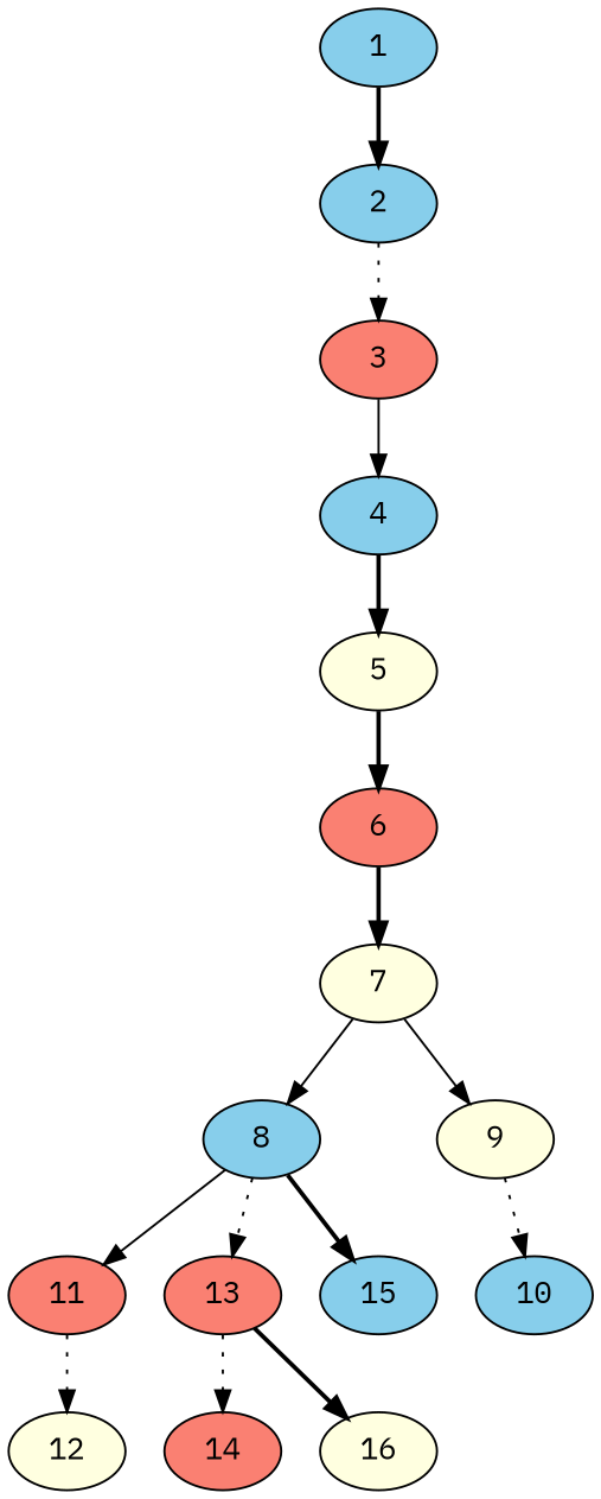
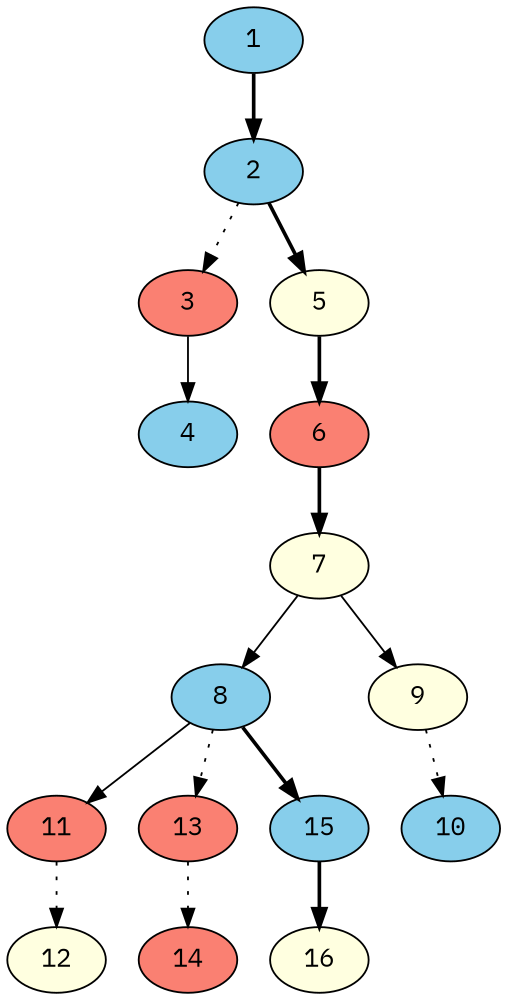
  digraph {
    fontname="IBM Plex Mono"
    node [fillcolor=skyblue fontname="IBM Plex Mono" style=filled type=Algorithm]
    edge [fontname="IBM Plex Mono" style=bold]
    1 [node_id=ProducerA original_id=n0]
    2 [node_id=A original_id=n1 type=DataObject]
    3 [fillcolor=salmon node_id=TransformerB original_id=n2]
    4 [node_id=C original_id=n3 type=DataObject]
    5 [fillcolor=lightyellow node_id=TransformerD original_id=n4]
    6 [fillcolor=salmon node_id=E original_id=n5 type=DataObject]
    7 [fillcolor=lightyellow node_id=TransformerF original_id=n6]
    8 [node_id=G original_id=n7 type=DataObject]
    9 [fillcolor=lightyellow node_id=TransformerH original_id=n8]
    11 [fillcolor=salmon node_id=TransformerJ original_id=n10]
    13 [fillcolor=salmon node_id=TransformerL original_id=n12]
    15 [node_id=TransformerN original_id=n14]
    10 [node_id=I original_id=n9 type=DataObject]
    12 [fillcolor=lightyellow node_id=K original_id=n11 type=DataObject]
    14 [fillcolor=salmon node_id=M original_id=n13 type=DataObject]
    16 [fillcolor=lightyellow node_id=O original_id=n15 type=DataObject]
    1 -> 2
    2 -> 3 [style=dotted]
    3 -> 4 [style=solid]
-   4 -> 5
+   2 -> 5
    5 -> 6
    6 -> 7
    7 -> 8 [style=solid]
    7 -> 9 [style=solid]
    8 -> 11 [style=solid]
    8 -> 13 [style=dotted]
    8 -> 15
    9 -> 10 [style=dotted]
    11 -> 12 [style=dotted]
    13 -> 14 [style=dotted]
-   13 -> 16
+   15 -> 16
  }
